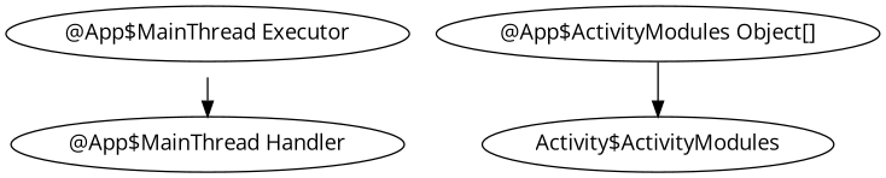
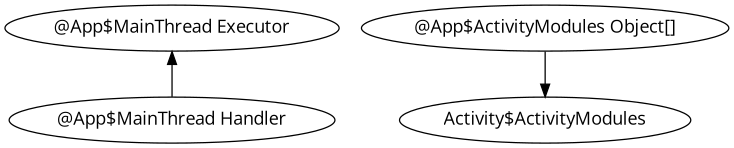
  digraph {
    concentrate=true
    fontname="Open Sans"
    node [fontname="Open Sans"]
    edge [fontname="Open Sans"]
    n1 [label="@App$MainThread Executor"]
    n2 [label="@App$MainThread Handler"]
    n3 [label="Activity$ActivityModules"]
    n4 [label="@App$ActivityModules Object[]"]
-   n1 -> n2
+   n2 -> n1
    n4 -> n3
  }
